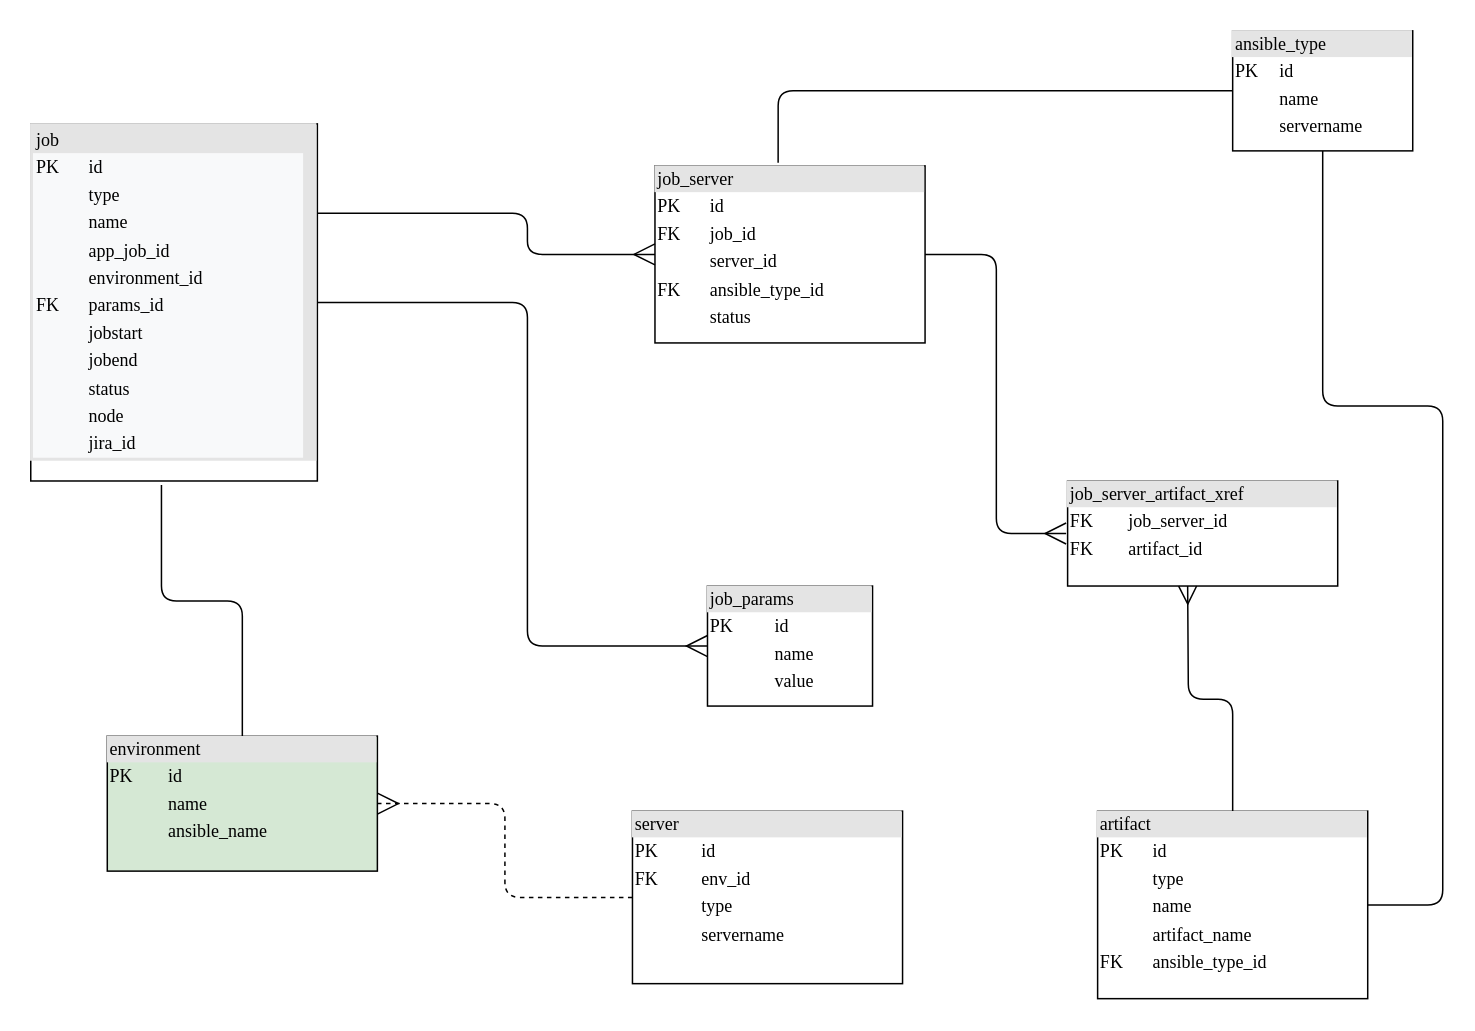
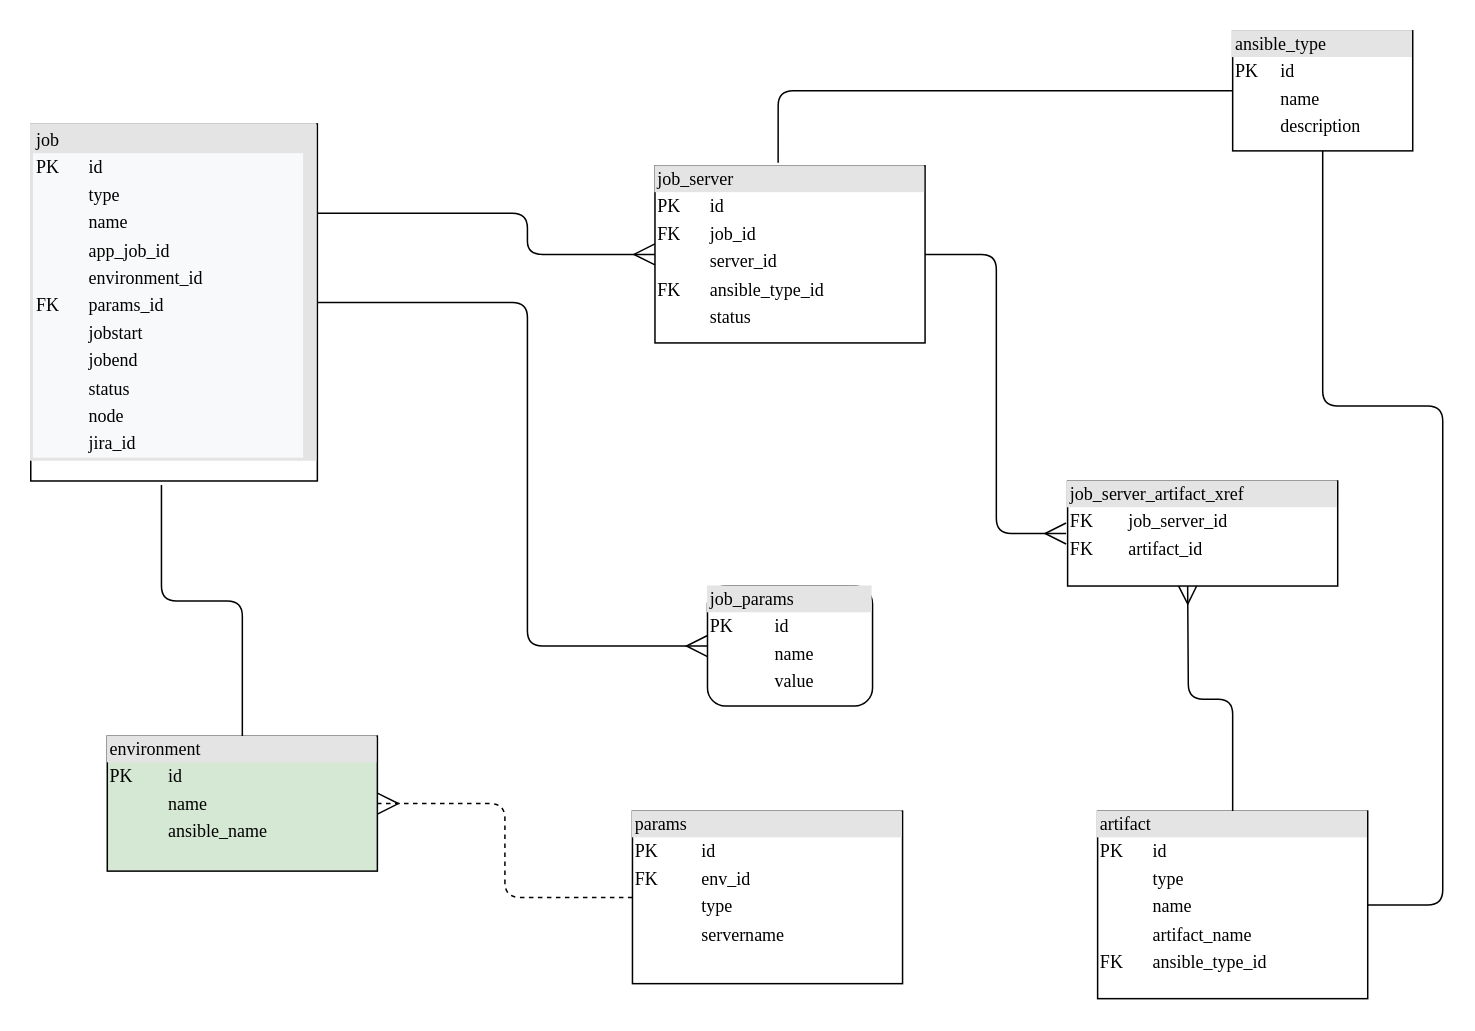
  <mxCell id="0" />
  <mxCell id="1" parent="0" />
  <mxCell id="2" value="&lt;div style=&quot;box-sizing: border-box ; width: 100% ; background: #e4e4e4 ; padding: 2px&quot;&gt;&lt;div style=&quot;box-sizing: border-box ; width: 180px ; padding: 2px&quot;&gt;job&lt;/div&gt;&lt;table cellpadding=&quot;2&quot; cellspacing=&quot;0&quot; style=&quot;font-size: 1em ; background-color: rgb(248 , 249 , 250) ; width: 180px&quot;&gt;&lt;tbody&gt;&lt;tr&gt;&lt;td&gt;PK&lt;/td&gt;&lt;td&gt;id&lt;/td&gt;&lt;/tr&gt;&lt;tr&gt;&lt;td&gt;&lt;br&gt;&lt;/td&gt;&lt;td&gt;type&lt;/td&gt;&lt;/tr&gt;&lt;tr&gt;&lt;td&gt;&lt;/td&gt;&lt;td&gt;name&lt;/td&gt;&lt;/tr&gt;&lt;tr&gt;&lt;td&gt;&lt;br&gt;&lt;/td&gt;&lt;td&gt;app_job_id&lt;/td&gt;&lt;/tr&gt;&lt;tr&gt;&lt;td&gt;&lt;br&gt;&lt;/td&gt;&lt;td&gt;environment_id&lt;/td&gt;&lt;/tr&gt;&lt;tr&gt;&lt;td&gt;FK&lt;br&gt;&lt;/td&gt;&lt;td&gt;params_id&lt;/td&gt;&lt;/tr&gt;&lt;tr&gt;&lt;td&gt;&lt;br&gt;&lt;/td&gt;&lt;td&gt;jobstart&lt;/td&gt;&lt;/tr&gt;&lt;tr&gt;&lt;td&gt;&lt;br&gt;&lt;/td&gt;&lt;td&gt;jobend&lt;/td&gt;&lt;/tr&gt;&lt;tr&gt;&lt;td&gt;&lt;br&gt;&lt;/td&gt;&lt;td&gt;status&lt;/td&gt;&lt;/tr&gt;&lt;tr&gt;&lt;td&gt;&lt;br&gt;&lt;/td&gt;&lt;td&gt;node&lt;/td&gt;&lt;/tr&gt;&lt;tr&gt;&lt;td&gt;&lt;br&gt;&lt;/td&gt;&lt;td&gt;jira_id&lt;/td&gt;&lt;/tr&gt;&lt;/tbody&gt;&lt;/table&gt;&lt;/div&gt;" style="verticalAlign=top;align=left;overflow=fill;html=1;rounded=0;shadow=0;comic=0;labelBackgroundColor=none;strokeWidth=1;fontFamily=Verdana;fontSize=12" parent="1" vertex="1"><mxGeometry x="20" y="82" width="191" height="238" as="geometry" /></mxCell>
- <mxCell id="3" value="&lt;div style=&quot;box-sizing: border-box ; width: 100% ; background: #e4e4e4 ; padding: 2px&quot;&gt;job_params&lt;/div&gt;&lt;table style=&quot;width: 100% ; font-size: 1em&quot; cellpadding=&quot;2&quot; cellspacing=&quot;0&quot;&gt;&lt;tbody&gt;&lt;tr&gt;&lt;td&gt;PK&lt;/td&gt;&lt;td&gt;id&lt;/td&gt;&lt;/tr&gt;&lt;tr&gt;&lt;td&gt;&lt;br&gt;&lt;/td&gt;&lt;td&gt;name&lt;/td&gt;&lt;/tr&gt;&lt;tr&gt;&lt;td&gt;&lt;/td&gt;&lt;td&gt;value&lt;/td&gt;&lt;/tr&gt;&lt;tr&gt;&lt;td&gt;&lt;/td&gt;&lt;td&gt;&lt;br&gt;&lt;/td&gt;&lt;/tr&gt;&lt;/tbody&gt;&lt;/table&gt;" style="verticalAlign=top;align=left;overflow=fill;html=1;rounded=0;shadow=0;comic=0;labelBackgroundColor=none;strokeWidth=1;fontFamily=Verdana;fontSize=12" parent="1" vertex="1"><mxGeometry x="471" y="390" width="110" height="80" as="geometry" /></mxCell>
+ <mxCell id="3" value="&lt;div style=&quot;box-sizing: border-box ; width: 100% ; background: #e4e4e4 ; padding: 2px&quot;&gt;job_params&lt;/div&gt;&lt;table style=&quot;width: 100% ; font-size: 1em&quot; cellpadding=&quot;2&quot; cellspacing=&quot;0&quot;&gt;&lt;tbody&gt;&lt;tr&gt;&lt;td&gt;PK&lt;/td&gt;&lt;td&gt;id&lt;/td&gt;&lt;/tr&gt;&lt;tr&gt;&lt;td&gt;&lt;br&gt;&lt;/td&gt;&lt;td&gt;name&lt;/td&gt;&lt;/tr&gt;&lt;tr&gt;&lt;td&gt;&lt;/td&gt;&lt;td&gt;value&lt;/td&gt;&lt;/tr&gt;&lt;tr&gt;&lt;td&gt;&lt;/td&gt;&lt;td&gt;&lt;br&gt;&lt;/td&gt;&lt;/tr&gt;&lt;/tbody&gt;&lt;/table&gt;" style="verticalAlign=top;align=left;overflow=fill;html=1;shadow=0;comic=0;labelBackgroundColor=none;strokeWidth=1;fontFamily=Verdana;fontSize=12;rounded=1;" parent="1" vertex="1"><mxGeometry x="471" y="390" width="110" height="80" as="geometry" /></mxCell>
  <mxCell id="4" style="edgeStyle=orthogonalEdgeStyle;html=1;labelBackgroundColor=none;startArrow=none;endArrow=ERmany;fontFamily=Verdana;fontSize=12;align=left;endFill=0;endSize=12;startFill=0;startSize=12;targetPerimeterSpacing=0;dashed=1;" parent="1" source="5" target="6" edge="1"><mxGeometry relative="1" as="geometry" /></mxCell>
- <mxCell id="5" value="&lt;div style=&quot;box-sizing: border-box ; width: 100% ; background: #e4e4e4 ; padding: 2px&quot;&gt;server&lt;/div&gt;&lt;table style=&quot;width: 100% ; font-size: 1em&quot; cellpadding=&quot;2&quot; cellspacing=&quot;0&quot;&gt;&lt;tbody&gt;&lt;tr&gt;&lt;td&gt;PK&lt;/td&gt;&lt;td&gt;id&lt;/td&gt;&lt;/tr&gt;&lt;tr&gt;&lt;td&gt;FK&lt;/td&gt;&lt;td&gt;env_id&lt;/td&gt;&lt;/tr&gt;&lt;tr&gt;&lt;td&gt;&lt;/td&gt;&lt;td&gt;type&lt;/td&gt;&lt;/tr&gt;&lt;tr&gt;&lt;td&gt;&lt;br&gt;&lt;/td&gt;&lt;td&gt;servername&lt;br&gt;&lt;/td&gt;&lt;/tr&gt;&lt;/tbody&gt;&lt;/table&gt;" style="verticalAlign=top;align=left;overflow=fill;html=1;rounded=0;shadow=0;comic=0;labelBackgroundColor=none;strokeWidth=1;fontFamily=Verdana;fontSize=12" parent="1" vertex="1"><mxGeometry x="421" y="540" width="180" height="115" as="geometry" /></mxCell>
+ <mxCell id="5" value="&lt;div style=&quot;box-sizing: border-box ; width: 100% ; background: #e4e4e4 ; padding: 2px&quot;&gt;params&lt;/div&gt;&lt;table style=&quot;width: 100% ; font-size: 1em&quot; cellpadding=&quot;2&quot; cellspacing=&quot;0&quot;&gt;&lt;tbody&gt;&lt;tr&gt;&lt;td&gt;PK&lt;/td&gt;&lt;td&gt;id&lt;/td&gt;&lt;/tr&gt;&lt;tr&gt;&lt;td&gt;FK&lt;/td&gt;&lt;td&gt;env_id&lt;/td&gt;&lt;/tr&gt;&lt;tr&gt;&lt;td&gt;&lt;/td&gt;&lt;td&gt;type&lt;/td&gt;&lt;/tr&gt;&lt;tr&gt;&lt;td&gt;&lt;br&gt;&lt;/td&gt;&lt;td&gt;servername&lt;br&gt;&lt;/td&gt;&lt;/tr&gt;&lt;/tbody&gt;&lt;/table&gt;" style="verticalAlign=top;align=left;overflow=fill;html=1;rounded=0;shadow=0;comic=0;labelBackgroundColor=none;strokeWidth=1;fontFamily=Verdana;fontSize=12" parent="1" vertex="1"><mxGeometry x="421" y="540" width="180" height="115" as="geometry" /></mxCell>
  <mxCell id="6" value="&lt;div style=&quot;box-sizing: border-box ; width: 100% ; background: #e4e4e4 ; padding: 2px&quot;&gt;environment&lt;/div&gt;&lt;table style=&quot;width: 100% ; font-size: 1em&quot; cellpadding=&quot;2&quot; cellspacing=&quot;0&quot;&gt;&lt;tbody&gt;&lt;tr&gt;&lt;td&gt;PK&lt;/td&gt;&lt;td&gt;id&lt;/td&gt;&lt;/tr&gt;&lt;tr&gt;&lt;td&gt;&lt;br&gt;&lt;/td&gt;&lt;td&gt;name&lt;/td&gt;&lt;/tr&gt;&lt;tr&gt;&lt;td&gt;&lt;/td&gt;&lt;td&gt;ansible_name&lt;/td&gt;&lt;/tr&gt;&lt;tr&gt;&lt;td&gt;&lt;/td&gt;&lt;td&gt;&lt;br&gt;&lt;/td&gt;&lt;/tr&gt;&lt;/tbody&gt;&lt;/table&gt;" style="verticalAlign=top;align=left;overflow=fill;html=1;rounded=0;shadow=0;comic=0;labelBackgroundColor=none;strokeWidth=1;fontFamily=Verdana;fontSize=12;fillColor=#d5e8d4;" parent="1" vertex="1"><mxGeometry x="71" y="490" width="180" height="90" as="geometry" /></mxCell>
  <mxCell id="7" style="edgeStyle=orthogonalEdgeStyle;html=1;entryX=0.5;entryY=0;labelBackgroundColor=none;startArrow=none;endArrow=none;fontFamily=Verdana;fontSize=12;align=left;exitX=0.456;exitY=1.011;exitDx=0;exitDy=0;exitPerimeter=0;startFill=0;endFill=0;" parent="1" source="2" target="6" edge="1"><mxGeometry relative="1" as="geometry"><mxPoint x="201" y="275" as="sourcePoint" /><Array as="points"><mxPoint x="107" y="400" /><mxPoint x="161" y="400" /></Array></mxGeometry></mxCell>
  <mxCell id="8" value="&lt;div style=&quot;box-sizing: border-box ; width: 100% ; background: #e4e4e4 ; padding: 2px&quot;&gt;job_server_artifact_xref&lt;/div&gt;&lt;table style=&quot;width: 100% ; font-size: 1em&quot; cellpadding=&quot;2&quot; cellspacing=&quot;0&quot;&gt;&lt;tbody&gt;&lt;tr&gt;&lt;td&gt;FK&lt;/td&gt;&lt;td&gt;job_server_id&lt;/td&gt;&lt;/tr&gt;&lt;tr&gt;&lt;td&gt;FK&lt;/td&gt;&lt;td&gt;artifact_id&lt;/td&gt;&lt;/tr&gt;&lt;/tbody&gt;&lt;/table&gt;" style="verticalAlign=top;align=left;overflow=fill;html=1;rounded=0;shadow=0;comic=0;labelBackgroundColor=none;strokeWidth=1;fontFamily=Verdana;fontSize=12;perimeterSpacing=1;" parent="1" vertex="1"><mxGeometry x="711" y="320" width="180" height="70" as="geometry" /></mxCell>
  <mxCell id="9" value="&lt;div style=&quot;box-sizing: border-box ; width: 100% ; background: #e4e4e4 ; padding: 2px&quot;&gt;artifact&lt;/div&gt;&lt;table style=&quot;width: 100% ; font-size: 1em&quot; cellpadding=&quot;2&quot; cellspacing=&quot;0&quot;&gt;&lt;tbody&gt;&lt;tr&gt;&lt;td&gt;PK&lt;/td&gt;&lt;td&gt;id&lt;/td&gt;&lt;/tr&gt;&lt;tr&gt;&lt;td&gt;&lt;br&gt;&lt;/td&gt;&lt;td&gt;type&lt;/td&gt;&lt;/tr&gt;&lt;tr&gt;&lt;td&gt;&lt;/td&gt;&lt;td&gt;name&lt;/td&gt;&lt;/tr&gt;&lt;tr&gt;&lt;td&gt;&lt;br&gt;&lt;/td&gt;&lt;td&gt;artifact_name&lt;/td&gt;&lt;/tr&gt;&lt;tr&gt;&lt;td&gt;FK&lt;/td&gt;&lt;td&gt;ansible_type_id&lt;/td&gt;&lt;/tr&gt;&lt;/tbody&gt;&lt;/table&gt;" style="verticalAlign=top;align=left;overflow=fill;html=1;rounded=0;shadow=0;comic=0;labelBackgroundColor=none;strokeWidth=1;fontFamily=Verdana;fontSize=12" parent="1" vertex="1"><mxGeometry x="731" y="540" width="180" height="125" as="geometry" /></mxCell>
  <mxCell id="10" value="&lt;div style=&quot;box-sizing: border-box ; width: 100% ; background: #e4e4e4 ; padding: 2px&quot;&gt;job_server&lt;/div&gt;&lt;table style=&quot;width: 100% ; font-size: 1em&quot; cellpadding=&quot;2&quot; cellspacing=&quot;0&quot;&gt;&lt;tbody&gt;&lt;tr&gt;&lt;td&gt;PK&lt;/td&gt;&lt;td&gt;id&lt;/td&gt;&lt;/tr&gt;&lt;tr&gt;&lt;td&gt;FK&lt;/td&gt;&lt;td&gt;job_id&lt;/td&gt;&lt;/tr&gt;&lt;tr&gt;&lt;td&gt;&lt;/td&gt;&lt;td&gt;server_id&lt;/td&gt;&lt;/tr&gt;&lt;tr&gt;&lt;td&gt;FK&lt;/td&gt;&lt;td&gt;ansible_type_id&lt;/td&gt;&lt;/tr&gt;&lt;tr&gt;&lt;td&gt;&lt;br&gt;&lt;/td&gt;&lt;td&gt;status&lt;/td&gt;&lt;/tr&gt;&lt;/tbody&gt;&lt;/table&gt;" style="verticalAlign=top;align=left;overflow=fill;html=1;rounded=0;shadow=0;comic=0;labelBackgroundColor=none;strokeWidth=1;fontFamily=Verdana;fontSize=12" parent="1" vertex="1"><mxGeometry x="436" y="110" width="180" height="118" as="geometry" /></mxCell>
  <mxCell id="11" style="edgeStyle=orthogonalEdgeStyle;html=1;entryX=0;entryY=0.5;labelBackgroundColor=none;startArrow=none;endArrow=ERmany;fontFamily=Verdana;fontSize=12;align=left;exitX=1;exitY=0.5;exitDx=0;exitDy=0;entryDx=0;entryDy=0;startFill=0;endFill=0;endSize=12;" edge="1" parent="1" source="2" target="3"><mxGeometry relative="1" as="geometry"><mxPoint x="112.08" y="261.859" as="sourcePoint" /><mxPoint x="460" y="510" as="targetPoint" /><Array as="points"><mxPoint x="351" y="201" /><mxPoint x="351" y="430" /></Array></mxGeometry></mxCell>
  <mxCell id="12" style="edgeStyle=orthogonalEdgeStyle;html=1;entryX=0;entryY=0.5;labelBackgroundColor=none;startArrow=none;endArrow=ERmany;fontFamily=Verdana;fontSize=12;align=left;exitX=1;exitY=0.25;exitDx=0;exitDy=0;entryDx=0;entryDy=0;startFill=0;endFill=0;endSize=12;" edge="1" parent="1" source="2" target="10"><mxGeometry relative="1" as="geometry"><mxPoint x="221" y="201" as="sourcePoint" /><mxPoint x="461" y="280" as="targetPoint" /><Array as="points"><mxPoint x="351" y="142" /><mxPoint x="351" y="169" /></Array></mxGeometry></mxCell>
  <mxCell id="13" style="edgeStyle=orthogonalEdgeStyle;html=1;entryX=0;entryY=0.5;labelBackgroundColor=none;startArrow=none;endArrow=ERmany;fontFamily=Verdana;fontSize=12;align=left;exitX=1;exitY=0.5;exitDx=0;exitDy=0;entryDx=0;entryDy=0;startFill=0;endSize=12;endFill=0;" edge="1" parent="1" source="10" target="8"><mxGeometry relative="1" as="geometry"><mxPoint x="891" y="170" as="sourcePoint" /><mxPoint x="891" y="490" as="targetPoint" /></mxGeometry></mxCell>
- <mxCell id="14" value="&lt;div style=&quot;box-sizing: border-box ; width: 100% ; background: #e4e4e4 ; padding: 2px&quot;&gt;ansible_type&lt;/div&gt;&lt;table style=&quot;width: 100% ; font-size: 1em&quot; cellpadding=&quot;2&quot; cellspacing=&quot;0&quot;&gt;&lt;tbody&gt;&lt;tr&gt;&lt;td&gt;PK&lt;/td&gt;&lt;td&gt;id&lt;/td&gt;&lt;/tr&gt;&lt;tr&gt;&lt;td&gt;&lt;br&gt;&lt;/td&gt;&lt;td&gt;name&lt;/td&gt;&lt;/tr&gt;&lt;tr&gt;&lt;td&gt;&lt;/td&gt;&lt;td&gt;servername&lt;/td&gt;&lt;/tr&gt;&lt;tr&gt;&lt;td&gt;&lt;/td&gt;&lt;td&gt;&lt;br&gt;&lt;/td&gt;&lt;/tr&gt;&lt;/tbody&gt;&lt;/table&gt;" style="verticalAlign=top;align=left;overflow=fill;html=1;rounded=0;shadow=0;comic=0;labelBackgroundColor=none;strokeWidth=1;fontFamily=Verdana;fontSize=12" vertex="1" parent="1"><mxGeometry x="821" y="20" width="120" height="80" as="geometry" /></mxCell>
+ <mxCell id="14" value="&lt;div style=&quot;box-sizing: border-box ; width: 100% ; background: #e4e4e4 ; padding: 2px&quot;&gt;ansible_type&lt;/div&gt;&lt;table style=&quot;width: 100% ; font-size: 1em&quot; cellpadding=&quot;2&quot; cellspacing=&quot;0&quot;&gt;&lt;tbody&gt;&lt;tr&gt;&lt;td&gt;PK&lt;/td&gt;&lt;td&gt;id&lt;/td&gt;&lt;/tr&gt;&lt;tr&gt;&lt;td&gt;&lt;br&gt;&lt;/td&gt;&lt;td&gt;name&lt;/td&gt;&lt;/tr&gt;&lt;tr&gt;&lt;td&gt;&lt;/td&gt;&lt;td&gt;description&lt;/td&gt;&lt;/tr&gt;&lt;tr&gt;&lt;td&gt;&lt;/td&gt;&lt;td&gt;&lt;br&gt;&lt;/td&gt;&lt;/tr&gt;&lt;/tbody&gt;&lt;/table&gt;" style="verticalAlign=top;align=left;overflow=fill;html=1;rounded=0;shadow=0;comic=0;labelBackgroundColor=none;strokeWidth=1;fontFamily=Verdana;fontSize=12" vertex="1" parent="1"><mxGeometry x="821" y="20" width="120" height="80" as="geometry" /></mxCell>
  <mxCell id="15" style="edgeStyle=orthogonalEdgeStyle;html=1;entryX=0;entryY=0.5;labelBackgroundColor=none;startArrow=none;endArrow=none;fontFamily=Verdana;fontSize=12;align=left;exitX=0.456;exitY=-0.017;exitDx=0;exitDy=0;entryDx=0;entryDy=0;exitPerimeter=0;endFill=0;startFill=0;" edge="1" parent="1" source="10" target="14"><mxGeometry relative="1" as="geometry"><mxPoint x="661" y="179" as="sourcePoint" /><mxPoint x="791" y="295" as="targetPoint" /><Array as="points"><mxPoint x="518" y="60" /></Array></mxGeometry></mxCell>
  <mxCell id="16" style="edgeStyle=orthogonalEdgeStyle;html=1;labelBackgroundColor=none;startArrow=ERmany;endArrow=none;fontFamily=Verdana;fontSize=12;align=left;startFill=0;endSize=12;endFill=0;startSize=10;" edge="1" parent="1" target="9"><mxGeometry relative="1" as="geometry"><mxPoint x="791" y="390" as="sourcePoint" /><mxPoint x="861" y="526" as="targetPoint" /></mxGeometry></mxCell>
  <mxCell id="17" style="edgeStyle=orthogonalEdgeStyle;html=1;labelBackgroundColor=none;startArrow=none;endArrow=none;fontFamily=Verdana;fontSize=12;align=left;exitX=0.5;exitY=1;exitDx=0;exitDy=0;entryX=1;entryY=0.5;entryDx=0;entryDy=0;endFill=0;startFill=0;" edge="1" parent="1" source="14" target="9"><mxGeometry relative="1" as="geometry"><mxPoint x="801" y="400" as="sourcePoint" /><mxPoint x="961" y="380" as="targetPoint" /><Array as="points"><mxPoint x="881" y="270" /><mxPoint x="961" y="270" /><mxPoint x="961" y="603" /></Array></mxGeometry></mxCell>
